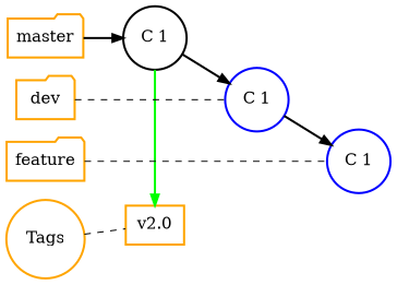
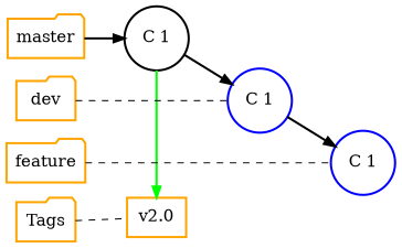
  digraph {
    rankdir=LR
    splines=line
    node [fontsize=15.0 group=master shape=folder style=bold color=orange]
    edge [style=bold]
    n1 [label="C 1" shape=circle color=""]
    n2 [group=release label="v2.0" shape=rect]
    master
    dev [group=dev]
    n5 [group=feature label=feature]
-   n6 [group=tags label=Tags shape=circle]
+   n6 [group=tags label=Tags]
    n7 [color=blue group=dev label="C 1" shape=circle]
    n8 [color=blue group=feature label="C 1" shape=circle]
    subgraph sub_1 {
      rank=same
      n1
      n2
    }
    subgraph sub_2 {
      rank=same
      master
      dev
      n5
      n6
    }
    n1 -> n2 [color=green]
    n1 -> n7
    master -> n1
    master -> dev [style=invis]
    dev -> n5 [style=invis]
    dev -> n7 [arrowhead=none style=dashed]
    n5 -> n6 [style=invis]
    n5 -> n8 [arrowhead=none style=dashed]
    n6 -> n2 [arrowhead=none style=dashed]
    n7 -> n8
  }
